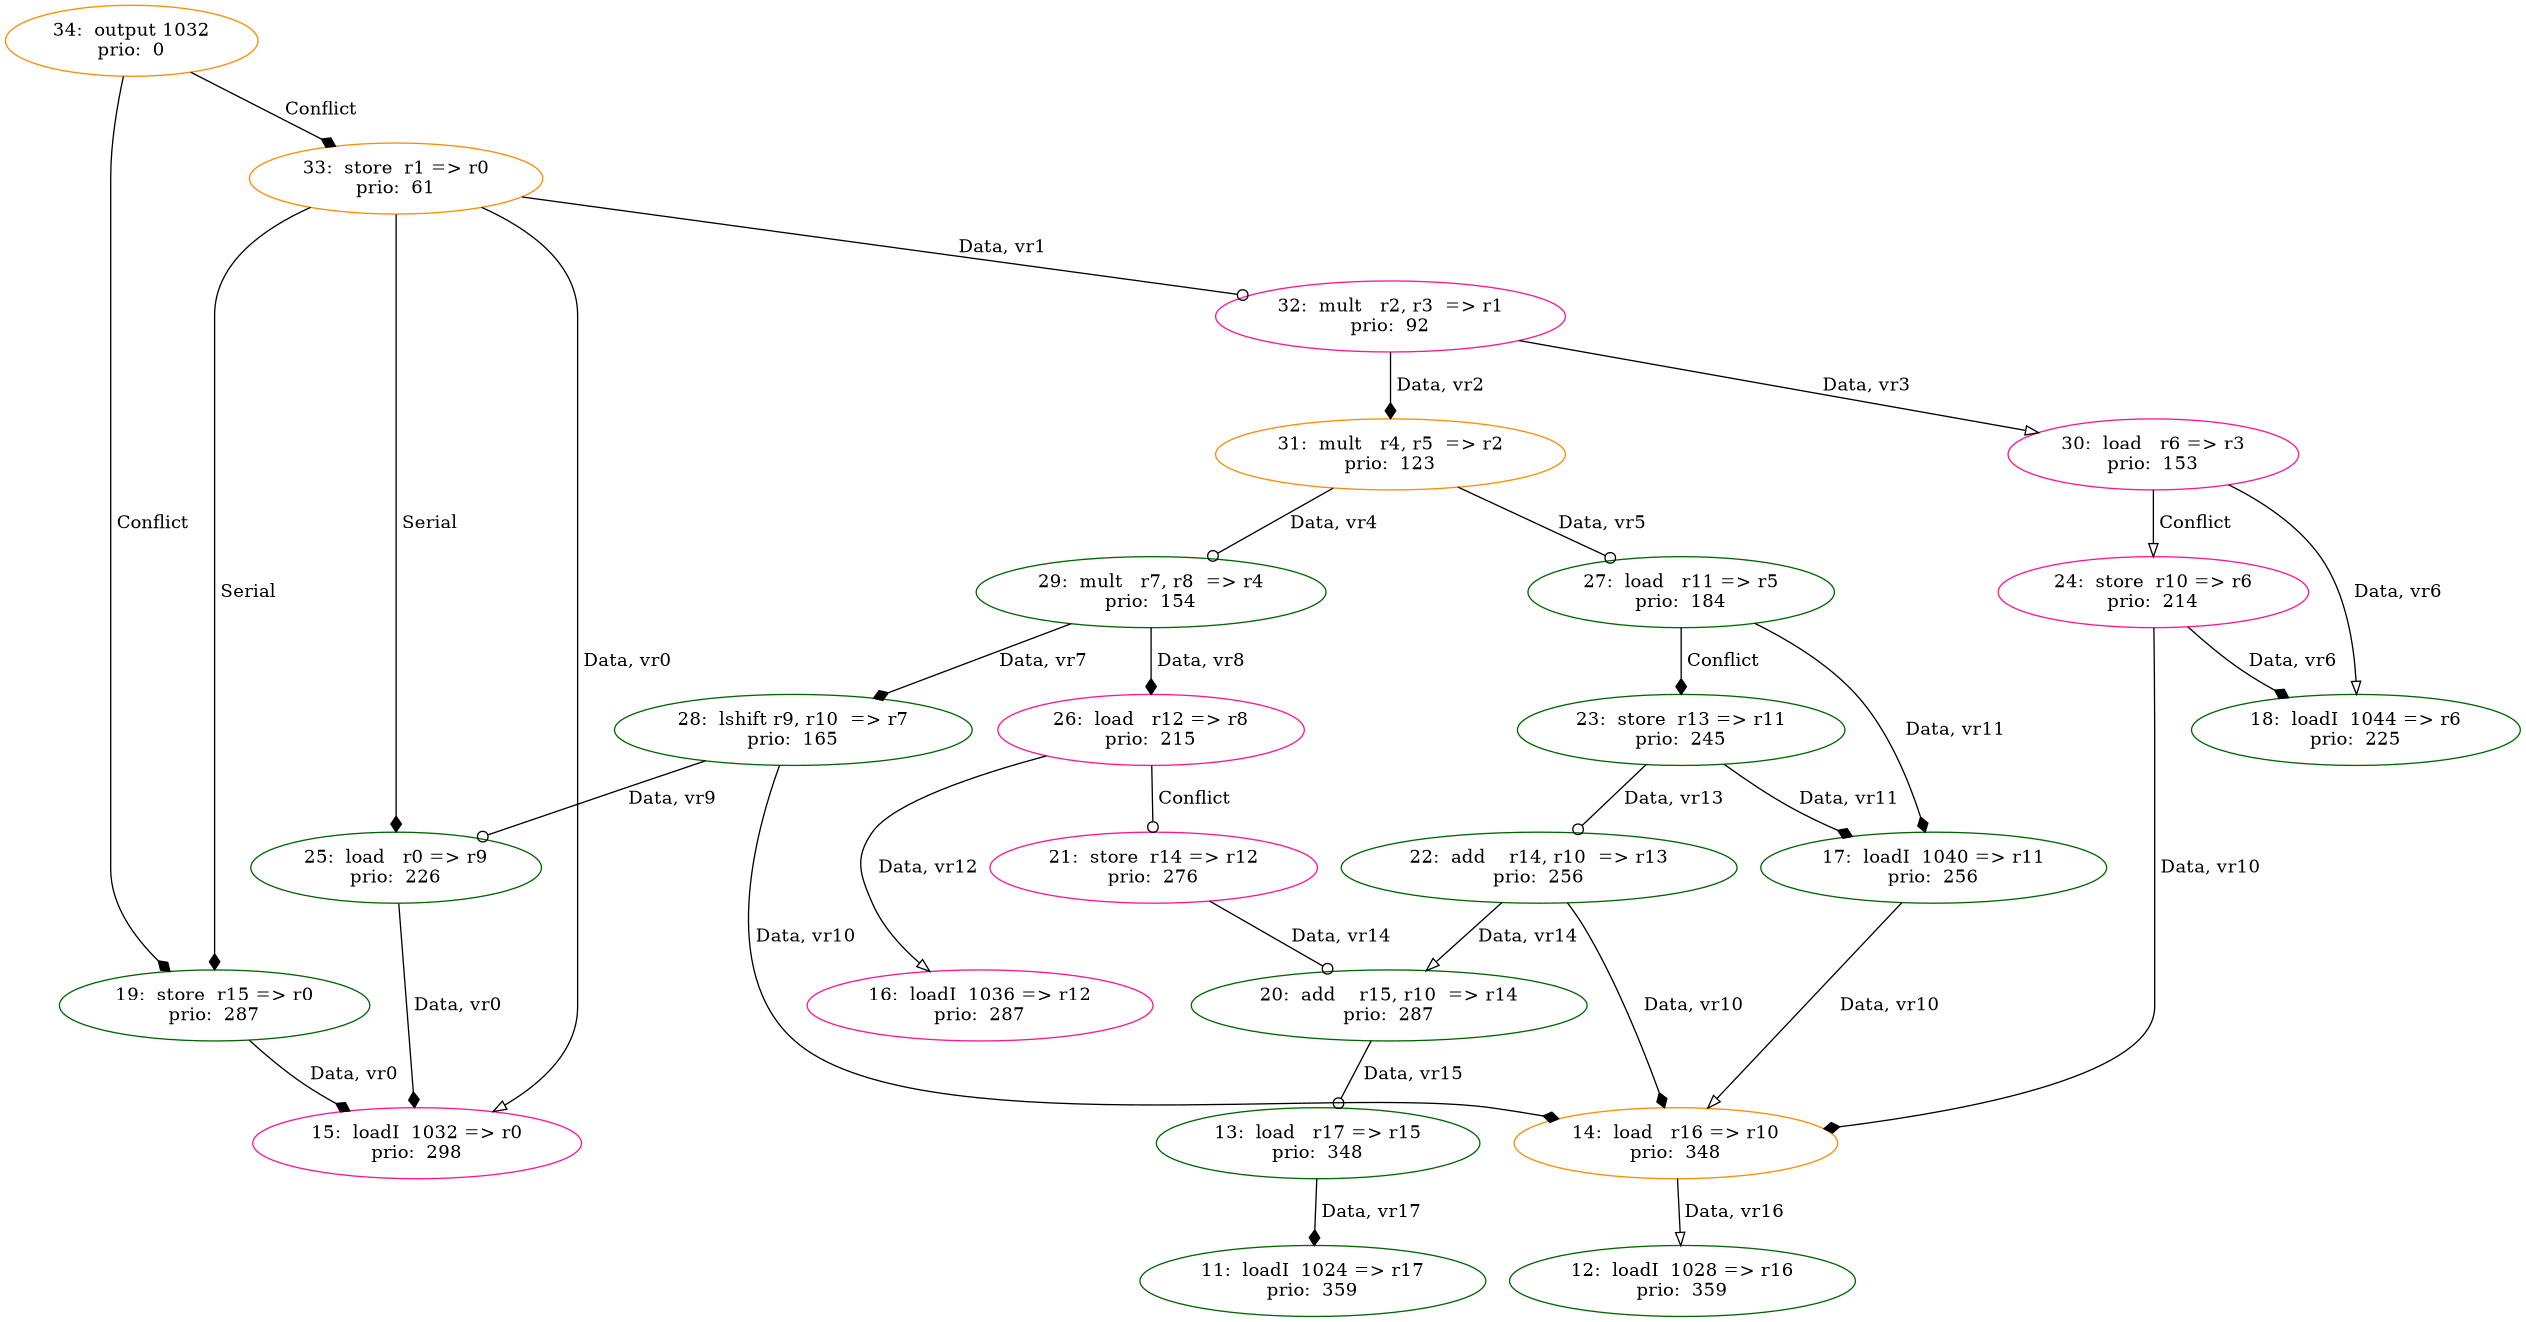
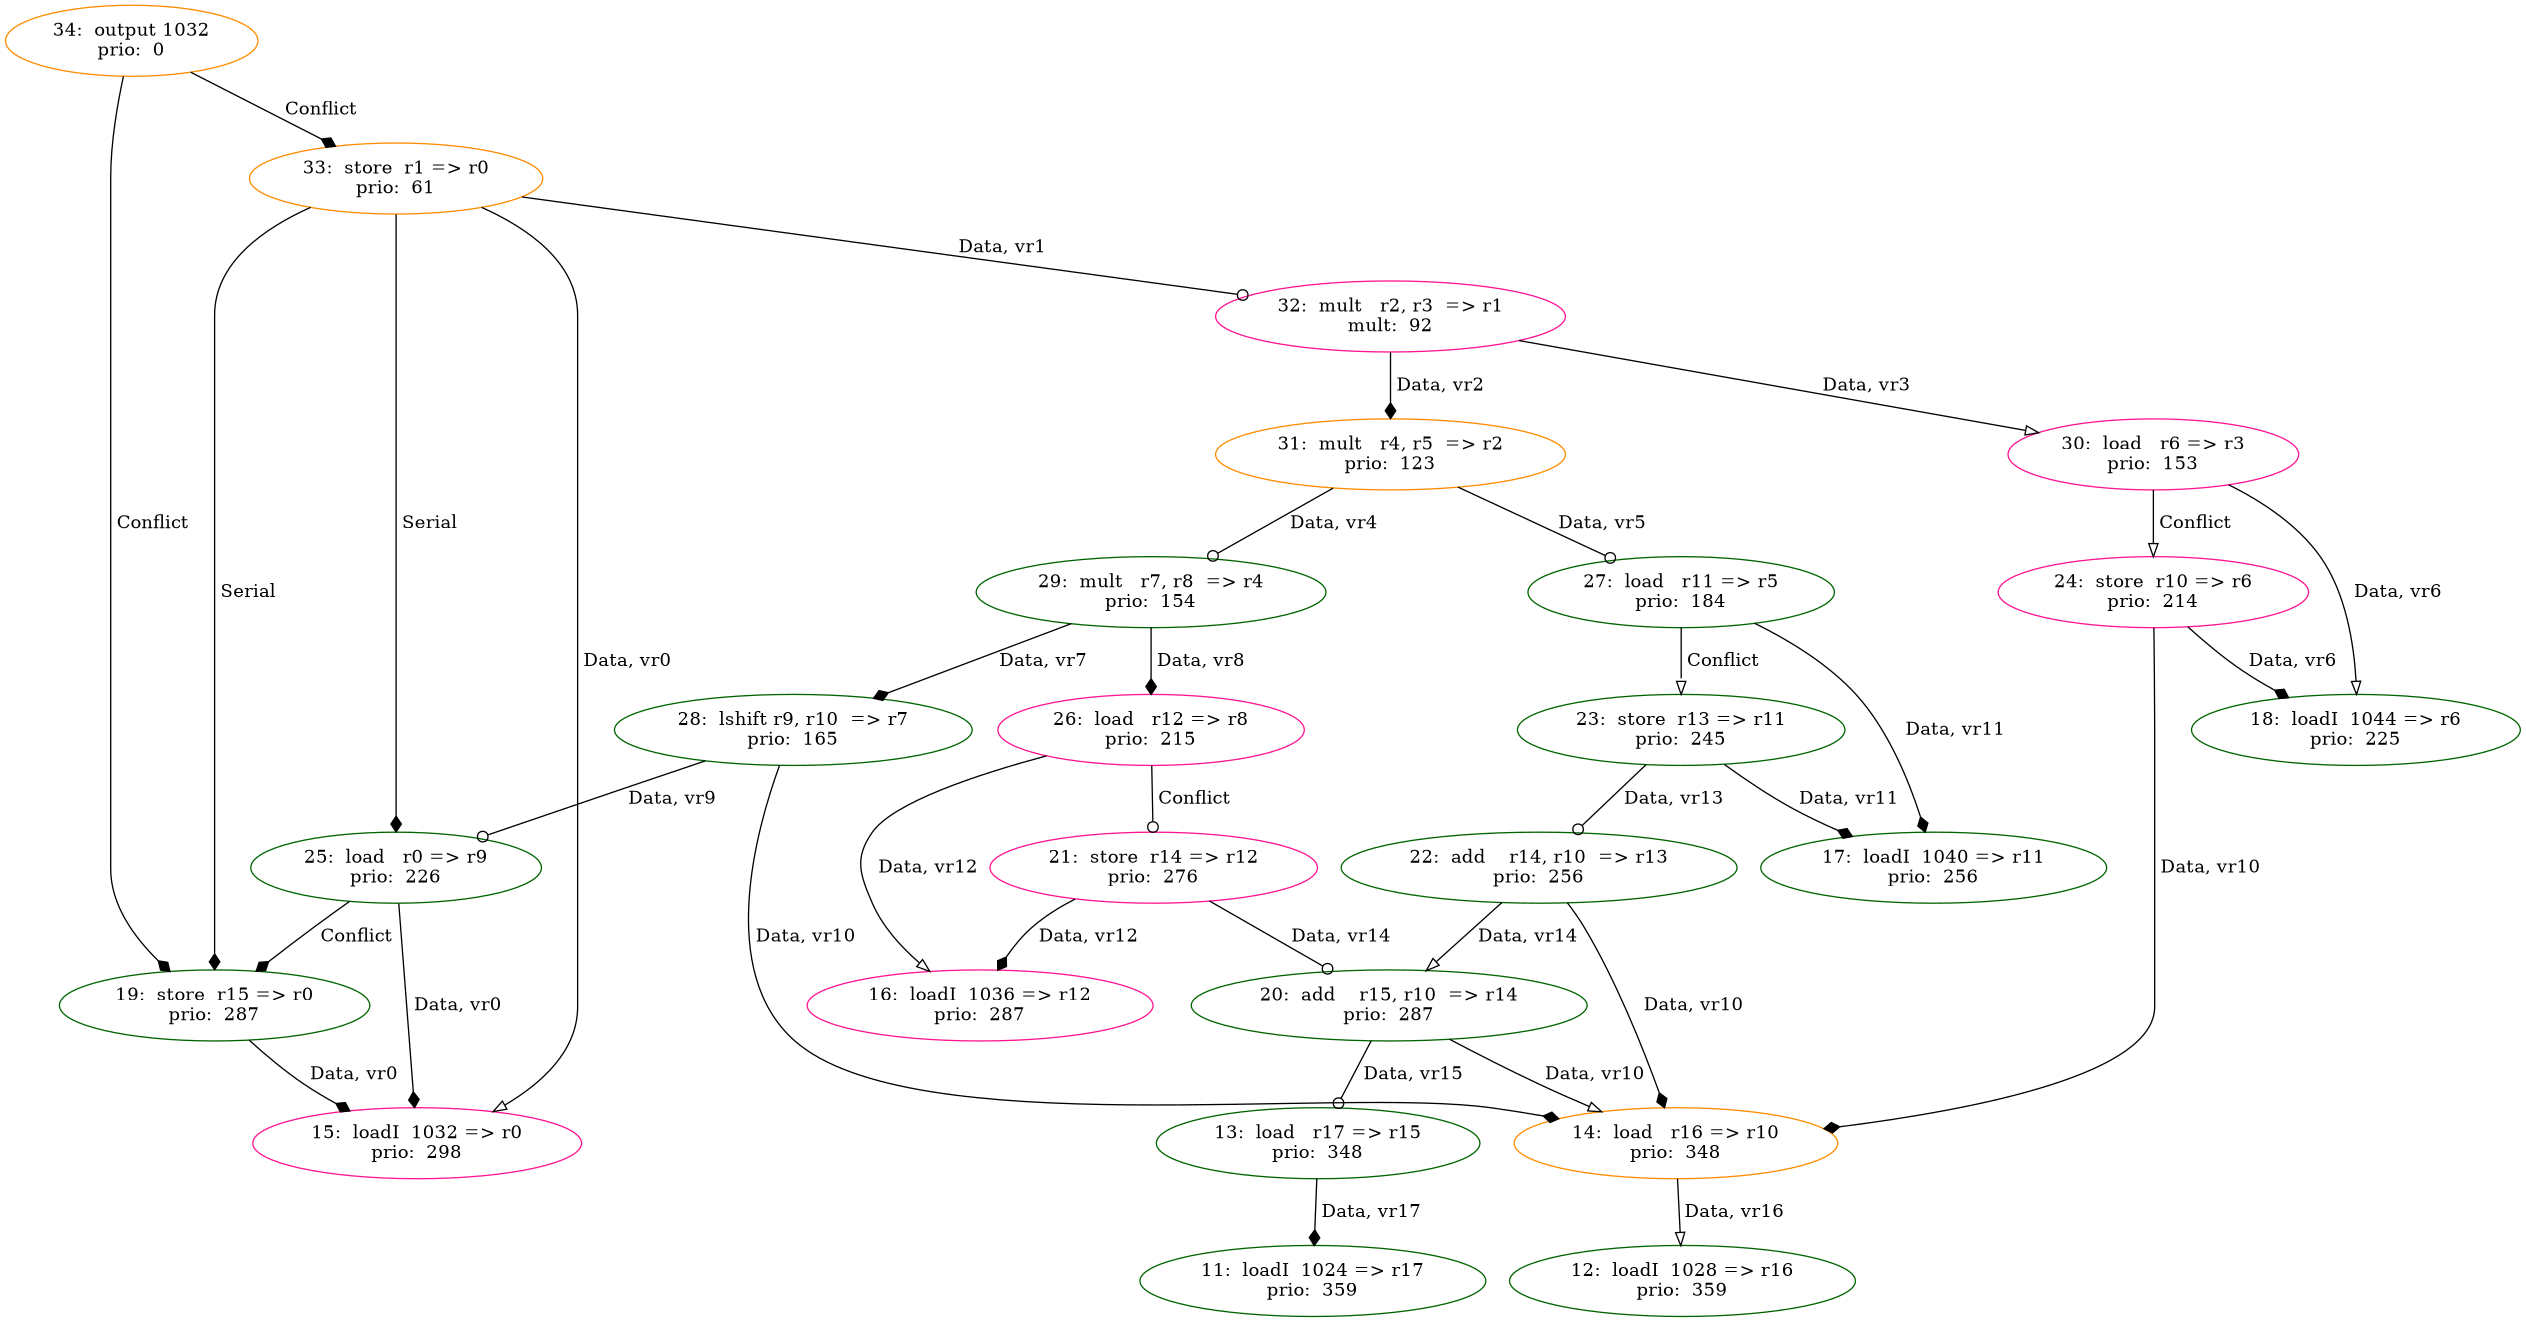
  digraph {
    node [color=darkgreen]
    edge [arrowhead=diamond]
    n1 [label="11:  loadI  1024 => r17\nprio:  359"]
    n2 [label="12:  loadI  1028 => r16\nprio:  359"]
    n3 [label="13:  load   r17 => r15\nprio:  348"]
    n4 [color=darkorange label="14:  load   r16 => r10\nprio:  348"]
    n5 [color=deeppink label="15:  loadI  1032 => r0\nprio:  298"]
    n6 [color=deeppink label="16:  loadI  1036 => r12\nprio:  287"]
    n7 [label="17:  loadI  1040 => r11\nprio:  256"]
    n8 [label="18:  loadI  1044 => r6\nprio:  225"]
    n9 [label="19:  store  r15 => r0\nprio:  287"]
    n10 [label="20:  add    r15, r10  => r14\nprio:  287"]
    n11 [color=deeppink label="21:  store  r14 => r12\nprio:  276"]
    n12 [label="22:  add    r14, r10  => r13\nprio:  256"]
    n13 [label="23:  store  r13 => r11\nprio:  245"]
    n14 [color=deeppink label="24:  store  r10 => r6\nprio:  214"]
    n15 [label="25:  load   r0 => r9\nprio:  226"]
    n16 [color=deeppink label="26:  load   r12 => r8\nprio:  215"]
    n17 [label="27:  load   r11 => r5\nprio:  184"]
    n18 [label="28:  lshift r9, r10  => r7\nprio:  165"]
    n19 [label="29:  mult   r7, r8  => r4\nprio:  154"]
    n20 [color=deeppink label="30:  load   r6 => r3\nprio:  153"]
    n21 [color=darkorange label="31:  mult   r4, r5  => r2\nprio:  123"]
-   n22 [color=deeppink label="32:  mult   r2, r3  => r1\nprio:  92"]
+   n22 [color=deeppink label="32:  mult   r2, r3  => r1\nmult:  92"]
    n23 [color=darkorange label="33:  store  r1 => r0\nprio:  61"]
    n24 [color=darkorange label="34:  output 1032\nprio:  0"]
    n3 -> n1 [label=" Data, vr17"]
    n4 -> n2 [arrowhead=onormal label=" Data, vr16"]
    n9 -> n5 [label=" Data, vr0"]
    n10 -> n3 [arrowhead=odot label=" Data, vr15"]
-   n7 -> n4 [arrowhead=onormal label=" Data, vr10"]
+   n10 -> n4 [arrowhead=onormal label=" Data, vr10"]
+   n11 -> n6 [label=" Data, vr12"]
    n11 -> n10 [arrowhead=odot label=" Data, vr14"]
    n12 -> n4 [label=" Data, vr10"]
    n12 -> n10 [arrowhead=onormal label=" Data, vr14"]
    n13 -> n7 [label=" Data, vr11"]
    n13 -> n12 [arrowhead=odot label=" Data, vr13"]
    n14 -> n4 [label=" Data, vr10"]
    n14 -> n8 [label=" Data, vr6"]
    n15 -> n5 [label=" Data, vr0"]
+   n15 -> n9 [label=" Conflict "]
    n16 -> n6 [arrowhead=onormal label=" Data, vr12"]
    n16 -> n11 [arrowhead=odot label=" Conflict "]
    n17 -> n7 [label=" Data, vr11"]
-   n17 -> n13 [label=" Conflict "]
+   n17 -> n13 [arrowhead=onormal label=" Conflict "]
    n18 -> n4 [label=" Data, vr10"]
    n18 -> n15 [arrowhead=odot label=" Data, vr9"]
    n19 -> n16 [label=" Data, vr8"]
    n19 -> n18 [label=" Data, vr7"]
    n20 -> n8 [arrowhead=onormal label=" Data, vr6"]
    n20 -> n14 [arrowhead=onormal label=" Conflict "]
    n21 -> n17 [arrowhead=odot label=" Data, vr5"]
    n21 -> n19 [arrowhead=odot label=" Data, vr4"]
    n22 -> n20 [arrowhead=onormal label=" Data, vr3"]
    n22 -> n21 [label=" Data, vr2"]
    n23 -> n5 [arrowhead=onormal label=" Data, vr0"]
    n23 -> n9 [label=" Serial "]
    n23 -> n15 [label=" Serial "]
    n23 -> n22 [arrowhead=odot label=" Data, vr1"]
    n24 -> n9 [label=" Conflict "]
    n24 -> n23 [label=" Conflict "]
  }
